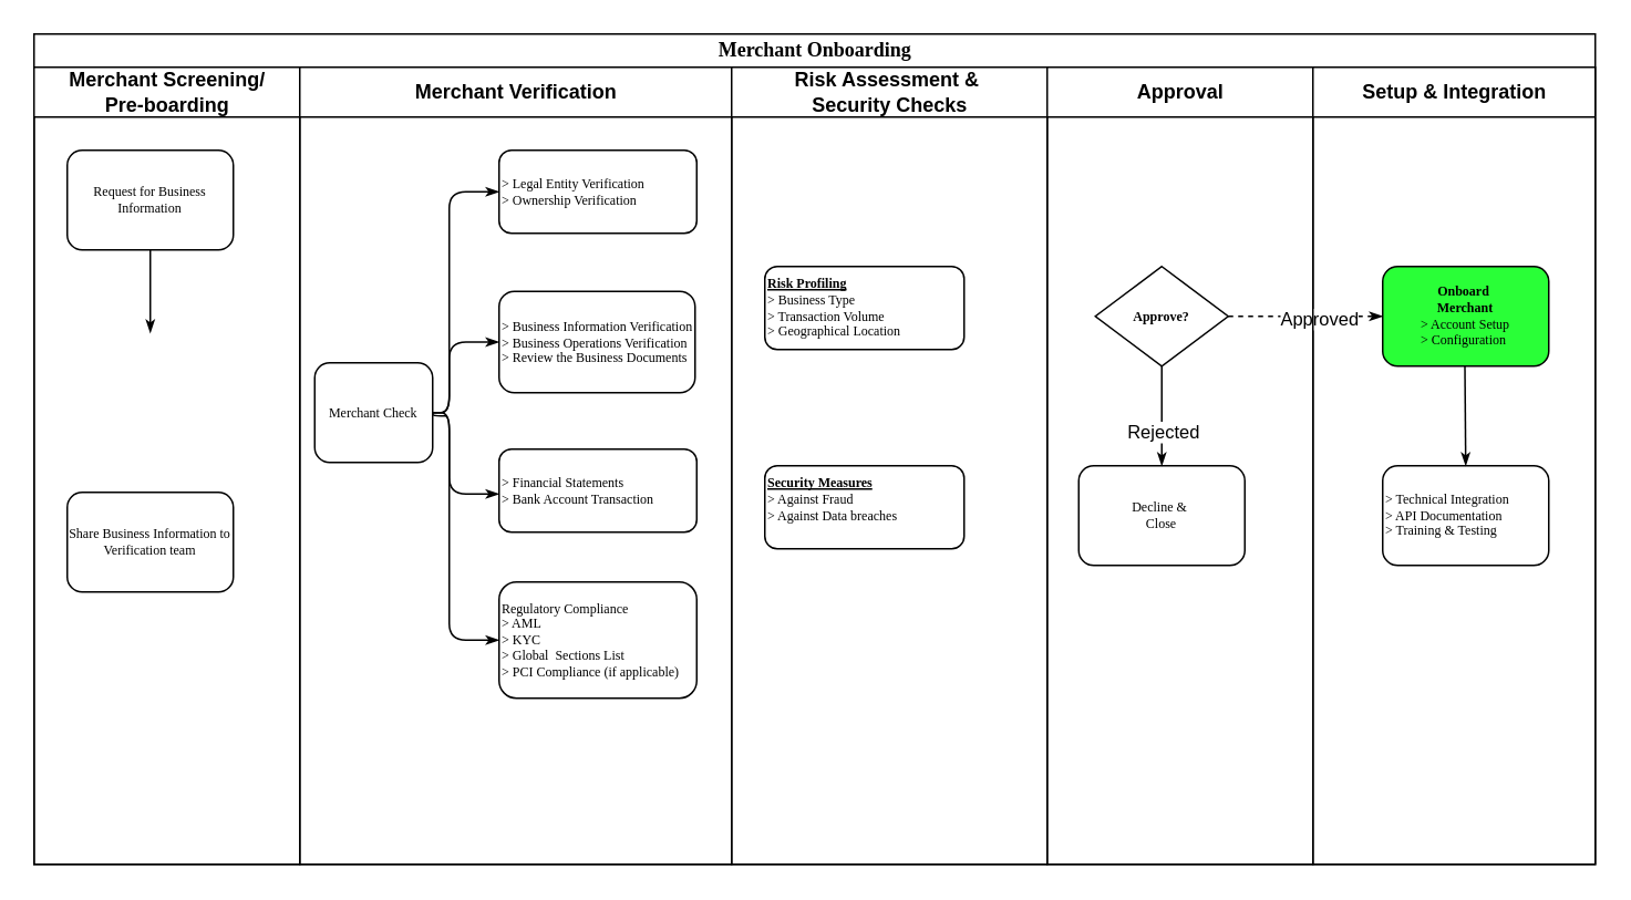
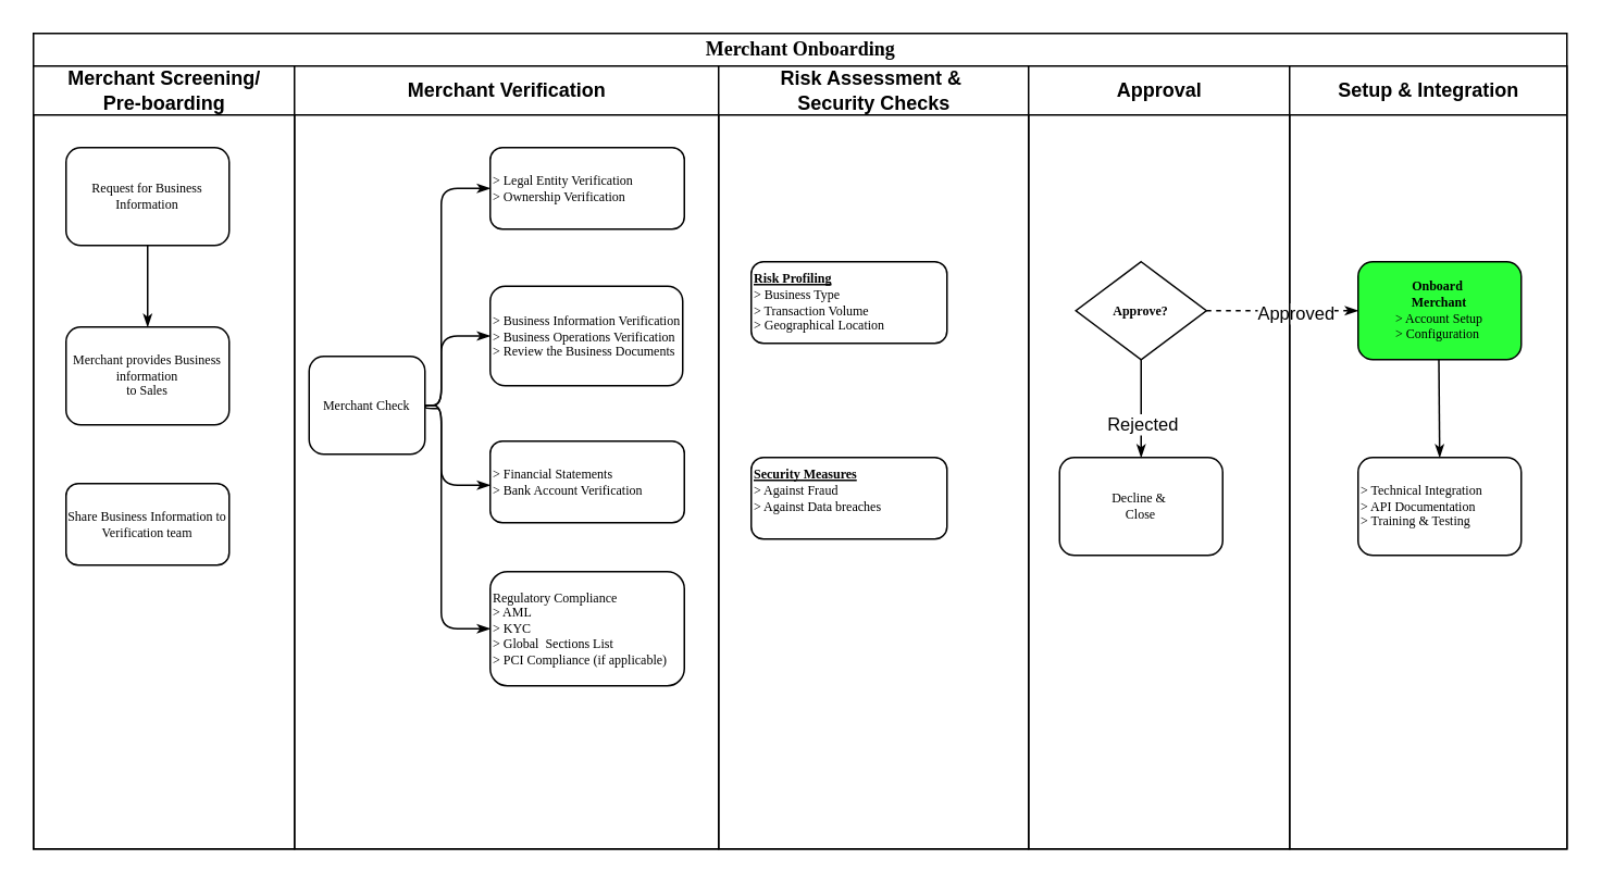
  <mxCell id="0" />
  <mxCell id="1" parent="0" />
  <mxCell id="2" value="&lt;font style=&quot;font-size: 12px;&quot;&gt;Merchant Onboarding&lt;/font&gt;" style="swimlane;html=1;childLayout=stackLayout;startSize=20;rounded=0;shadow=0;labelBackgroundColor=none;strokeWidth=1;fontFamily=Verdana;fontSize=8;align=center;" parent="1" vertex="1"><mxGeometry x="20" y="20" width="940" height="500" as="geometry"><mxRectangle x="70" y="40" width="60" height="20" as="alternateBounds" /></mxGeometry></mxCell>
  <mxCell id="3" value="Merchant Screening/&lt;div&gt;Pre-boarding&lt;/div&gt;" style="swimlane;html=1;startSize=30;" parent="2" vertex="1"><mxGeometry y="20" width="160" height="480" as="geometry"><mxRectangle y="20" width="50" height="730" as="alternateBounds" /></mxGeometry></mxCell>
- <mxCell id="5" value="Share Business Information to Verification team" style="rounded=1;whiteSpace=wrap;html=1;shadow=0;labelBackgroundColor=none;strokeWidth=1;fontFamily=Verdana;fontSize=8;align=center;" parent="3" vertex="1"><mxGeometry x="20" y="256" width="100" height="60" as="geometry" /></mxCell>
+ <mxCell id="4" value="&lt;div&gt;&lt;span style=&quot;background-color: initial;&quot;&gt;Merchant provides Business information&lt;/span&gt;&lt;/div&gt;&lt;div&gt;&lt;span style=&quot;background-color: initial;&quot;&gt;to Sales&lt;/span&gt;&lt;/div&gt;" style="rounded=1;whiteSpace=wrap;html=1;shadow=0;labelBackgroundColor=none;strokeWidth=1;fontFamily=Verdana;fontSize=8;align=center;" parent="3" vertex="1"><mxGeometry x="20" y="160" width="100" height="60" as="geometry" /></mxCell>
+ <mxCell id="5" value="Share Business Information to Verification team" style="rounded=1;whiteSpace=wrap;html=1;shadow=0;labelBackgroundColor=none;strokeWidth=1;fontFamily=Verdana;fontSize=8;align=center;" parent="3" vertex="1"><mxGeometry x="20" y="256" width="100" height="50" as="geometry" /></mxCell>
  <mxCell id="6" value="Request for Business Information&lt;div&gt;&lt;/div&gt;" style="rounded=1;whiteSpace=wrap;html=1;shadow=0;labelBackgroundColor=none;strokeWidth=1;fontFamily=Verdana;fontSize=8;align=center;" vertex="1" parent="3"><mxGeometry x="20" y="50" width="100" height="60" as="geometry" /></mxCell>
  <mxCell id="7" style="edgeStyle=orthogonalEdgeStyle;rounded=1;html=1;labelBackgroundColor=none;startArrow=none;startFill=0;startSize=5;endArrow=classicThin;endFill=1;endSize=5;jettySize=auto;orthogonalLoop=1;strokeWidth=1;fontFamily=Verdana;fontSize=8;exitX=0.5;exitY=1;exitDx=0;exitDy=0;" parent="3" source="6" edge="1"><mxGeometry relative="1" as="geometry"><Array as="points"><mxPoint x="70" y="130" /><mxPoint x="70" y="130" /></Array><mxPoint x="70" y="160" as="targetPoint" /></mxGeometry></mxCell>
  <mxCell id="8" value="Merchant Verification" style="swimlane;html=1;startSize=30;" parent="2" vertex="1"><mxGeometry x="160" y="20" width="260" height="480" as="geometry" /></mxCell>
  <mxCell id="9" value="Merchant Check" style="rounded=1;whiteSpace=wrap;html=1;shadow=0;labelBackgroundColor=none;strokeWidth=1;fontFamily=Verdana;fontSize=8;align=center;" parent="8" vertex="1"><mxGeometry x="9" y="178" width="71" height="60" as="geometry" /></mxCell>
  <mxCell id="10" value="&amp;gt; Legal Entity Verification&amp;nbsp;&lt;div&gt;&amp;gt; Ownership Verification&lt;/div&gt;" style="rounded=1;whiteSpace=wrap;html=1;shadow=0;labelBackgroundColor=none;strokeWidth=1;fontFamily=Verdana;fontSize=8;align=left;" vertex="1" parent="8"><mxGeometry x="120" y="50" width="119" height="50" as="geometry" /></mxCell>
- <mxCell id="11" value="&amp;gt; Financial Statements&lt;div&gt;&amp;gt; Bank Account Transaction&lt;/div&gt;" style="rounded=1;whiteSpace=wrap;html=1;shadow=0;labelBackgroundColor=none;strokeWidth=1;fontFamily=Verdana;fontSize=8;align=left;" vertex="1" parent="8"><mxGeometry x="120" y="230" width="119" height="50" as="geometry" /></mxCell>
+ <mxCell id="11" value="&amp;gt; Financial Statements&lt;div&gt;&amp;gt; Bank Account Verification&lt;/div&gt;" style="rounded=1;whiteSpace=wrap;html=1;shadow=0;labelBackgroundColor=none;strokeWidth=1;fontFamily=Verdana;fontSize=8;align=left;" vertex="1" parent="8"><mxGeometry x="120" y="230" width="119" height="50" as="geometry" /></mxCell>
  <mxCell id="12" value="&amp;gt; Business Information Verification&lt;div&gt;&amp;gt; Business Operations Verification&lt;/div&gt;&lt;div&gt;&amp;gt; Review the Business Documents&lt;/div&gt;" style="rounded=1;whiteSpace=wrap;html=1;shadow=0;labelBackgroundColor=none;strokeWidth=1;fontFamily=Verdana;fontSize=8;align=left;" vertex="1" parent="8"><mxGeometry x="120" y="135" width="118" height="61" as="geometry" /></mxCell>
  <mxCell id="13" value="&lt;div&gt;Regulatory Compliance&lt;/div&gt;&amp;gt; AML&lt;div&gt;&amp;gt; KYC&lt;/div&gt;&lt;div&gt;&amp;gt; Global&amp;nbsp; Sections List&lt;/div&gt;&lt;div&gt;&amp;gt; PCI Compliance (if applicable)&lt;/div&gt;" style="rounded=1;whiteSpace=wrap;html=1;shadow=0;labelBackgroundColor=none;strokeWidth=1;fontFamily=Verdana;fontSize=8;align=left;" vertex="1" parent="8"><mxGeometry x="120" y="310" width="119" height="70" as="geometry" /></mxCell>
  <mxCell id="14" style="edgeStyle=orthogonalEdgeStyle;rounded=1;html=1;labelBackgroundColor=none;startArrow=none;startFill=0;startSize=5;endArrow=classicThin;endFill=1;endSize=5;jettySize=auto;orthogonalLoop=1;strokeWidth=1;fontFamily=Verdana;fontSize=8;exitX=1;exitY=0.5;exitDx=0;exitDy=0;entryX=0;entryY=0.5;entryDx=0;entryDy=0;" edge="1" parent="8" source="9" target="12"><mxGeometry relative="1" as="geometry"><Array as="points"><mxPoint x="90" y="208" /><mxPoint x="90" y="166" /></Array><mxPoint x="90" y="110" as="sourcePoint" /><mxPoint x="90" y="160" as="targetPoint" /></mxGeometry></mxCell>
  <mxCell id="15" style="edgeStyle=orthogonalEdgeStyle;rounded=1;html=1;labelBackgroundColor=none;startArrow=none;startFill=0;startSize=5;endArrow=classicThin;endFill=1;endSize=5;jettySize=auto;orthogonalLoop=1;strokeWidth=1;fontFamily=Verdana;fontSize=8;exitX=1;exitY=0.5;exitDx=0;exitDy=0;entryX=0;entryY=0.5;entryDx=0;entryDy=0;" edge="1" parent="8" source="9" target="10"><mxGeometry relative="1" as="geometry"><Array as="points"><mxPoint x="90" y="208" /><mxPoint x="90" y="75" /></Array><mxPoint x="90" y="218" as="sourcePoint" /><mxPoint x="130" y="176" as="targetPoint" /></mxGeometry></mxCell>
  <mxCell id="16" style="edgeStyle=orthogonalEdgeStyle;rounded=1;html=1;labelBackgroundColor=none;startArrow=none;startFill=0;startSize=5;endArrow=classicThin;endFill=1;endSize=5;jettySize=auto;orthogonalLoop=1;strokeWidth=1;fontFamily=Verdana;fontSize=8;exitX=1;exitY=0.5;exitDx=0;exitDy=0;entryX=0;entryY=0.5;entryDx=0;entryDy=0;" edge="1" parent="8" source="9" target="13"><mxGeometry relative="1" as="geometry"><Array as="points"><mxPoint x="90" y="208" /><mxPoint x="90" y="345" /></Array><mxPoint x="60" y="290" as="sourcePoint" /><mxPoint x="100" y="337" as="targetPoint" /></mxGeometry></mxCell>
  <mxCell id="17" style="edgeStyle=orthogonalEdgeStyle;rounded=1;html=1;labelBackgroundColor=none;startArrow=none;startFill=0;startSize=5;endArrow=classicThin;endFill=1;endSize=5;jettySize=auto;orthogonalLoop=1;strokeWidth=1;fontFamily=Verdana;fontSize=8;exitX=1;exitY=0.5;exitDx=0;exitDy=0;" edge="1" parent="8" source="9"><mxGeometry relative="1" as="geometry"><Array as="points"><mxPoint x="80" y="210" /><mxPoint x="90" y="210" /><mxPoint x="90" y="257" /></Array><mxPoint x="100" y="210" as="sourcePoint" /><mxPoint x="120" y="257" as="targetPoint" /></mxGeometry></mxCell>
  <mxCell id="18" value="Risk Assessment &amp;amp;&amp;nbsp;&lt;div&gt;Security Checks&lt;/div&gt;" style="swimlane;html=1;startSize=30;" parent="2" vertex="1"><mxGeometry x="420" y="20" width="190" height="480" as="geometry" /></mxCell>
  <mxCell id="19" value="&lt;div&gt;&lt;b&gt;&lt;u&gt;Risk Profiling&lt;/u&gt;&lt;/b&gt;&lt;/div&gt;&amp;gt; Business Type&lt;div&gt;&lt;span style=&quot;background-color: initial;&quot;&gt;&amp;gt; Transaction Volume&lt;/span&gt;&lt;br&gt;&lt;/div&gt;&lt;div&gt;&amp;gt; Geographical Location&lt;/div&gt;" style="rounded=1;whiteSpace=wrap;html=1;shadow=0;labelBackgroundColor=none;strokeWidth=1;fontFamily=Verdana;fontSize=8;align=left;" vertex="1" parent="18"><mxGeometry x="20" y="120" width="120" height="50" as="geometry" /></mxCell>
  <mxCell id="20" value="&lt;div&gt;&lt;b&gt;&lt;u&gt;Security Measures&lt;/u&gt;&lt;/b&gt;&lt;/div&gt;&amp;gt; Against Fraud&lt;div&gt;&lt;span style=&quot;background-color: initial;&quot;&gt;&amp;gt; Against Data breaches&lt;/span&gt;&lt;br&gt;&lt;/div&gt;&lt;div&gt;&lt;br&gt;&lt;/div&gt;" style="rounded=1;whiteSpace=wrap;html=1;shadow=0;labelBackgroundColor=none;strokeWidth=1;fontFamily=Verdana;fontSize=8;align=left;" vertex="1" parent="18"><mxGeometry x="20" y="240" width="120" height="50" as="geometry" /></mxCell>
  <mxCell id="21" value="Approval" style="swimlane;html=1;startSize=30;" parent="2" vertex="1"><mxGeometry x="610" y="20" width="160" height="480" as="geometry" /></mxCell>
  <mxCell id="22" value="Decline &amp;amp;&amp;nbsp;&lt;div&gt;Close&lt;/div&gt;" style="rounded=1;whiteSpace=wrap;html=1;shadow=0;labelBackgroundColor=none;strokeWidth=1;fontFamily=Verdana;fontSize=8;align=center;" parent="21" vertex="1"><mxGeometry x="19" y="240" width="100" height="60" as="geometry" /></mxCell>
  <mxCell id="23" value="&lt;b&gt;Approve?&lt;/b&gt;" style="rhombus;whiteSpace=wrap;html=1;rounded=0;shadow=0;labelBackgroundColor=none;strokeWidth=1;fontFamily=Verdana;fontSize=8;align=center;" parent="21" vertex="1"><mxGeometry x="29" y="120" width="80" height="60" as="geometry" /></mxCell>
  <mxCell id="24" style="edgeStyle=orthogonalEdgeStyle;rounded=1;html=1;labelBackgroundColor=none;startArrow=none;startFill=0;startSize=5;endArrow=classicThin;endFill=1;endSize=5;jettySize=auto;orthogonalLoop=1;strokeColor=#000000;strokeWidth=1;fontFamily=Verdana;fontSize=8;fontColor=#000000;exitX=0.5;exitY=1;exitDx=0;exitDy=0;entryX=0.5;entryY=0;entryDx=0;entryDy=0;" parent="21" source="23" target="22" edge="1"><mxGeometry relative="1" as="geometry"><mxPoint x="19" y="200" as="targetPoint" /></mxGeometry></mxCell>
  <mxCell id="25" value="Rejected" style="edgeLabel;html=1;align=center;verticalAlign=middle;resizable=0;points=[];" vertex="1" connectable="0" parent="24"><mxGeometry x="0.3" relative="1" as="geometry"><mxPoint as="offset" /></mxGeometry></mxCell>
  <mxCell id="26" style="edgeStyle=orthogonalEdgeStyle;rounded=1;html=1;labelBackgroundColor=none;startArrow=none;startFill=0;startSize=5;endArrow=classicThin;endFill=1;endSize=5;jettySize=auto;orthogonalLoop=1;strokeWidth=1;fontFamily=Verdana;fontSize=8;exitX=1;exitY=0.5;exitDx=0;exitDy=0;dashed=1;" parent="2" source="23" target="29" edge="1"><mxGeometry relative="1" as="geometry" /></mxCell>
  <mxCell id="27" value="Approved" style="edgeLabel;html=1;align=center;verticalAlign=middle;resizable=0;points=[];" vertex="1" connectable="0" parent="26"><mxGeometry x="0.167" y="-1" relative="1" as="geometry"><mxPoint as="offset" /></mxGeometry></mxCell>
  <mxCell id="28" value="Setup &amp;amp; Integration" style="swimlane;html=1;startSize=30;" parent="2" vertex="1"><mxGeometry x="770" y="20" width="170" height="480" as="geometry"><mxRectangle x="640" y="20" width="40" height="730" as="alternateBounds" /></mxGeometry></mxCell>
  <mxCell id="29" value="&lt;b&gt;Onboard&amp;nbsp;&lt;/b&gt;&lt;div&gt;&lt;b&gt;Merchant&lt;/b&gt;&lt;/div&gt;&lt;div&gt;&amp;gt; Account Setup&lt;/div&gt;&lt;div&gt;&amp;gt; Configuration&amp;nbsp;&lt;/div&gt;" style="rounded=1;whiteSpace=wrap;html=1;shadow=0;labelBackgroundColor=none;strokeWidth=1;fontFamily=Verdana;fontSize=8;align=center;fillColor=#29FF37;" parent="28" vertex="1"><mxGeometry x="42" y="120" width="100" height="60" as="geometry" /></mxCell>
  <mxCell id="30" value="&amp;gt; Technical Integration&lt;div&gt;&amp;gt; API Documentation&lt;/div&gt;&lt;div&gt;&amp;gt; Training &amp;amp; Testing&lt;/div&gt;" style="rounded=1;whiteSpace=wrap;html=1;shadow=0;labelBackgroundColor=none;strokeWidth=1;fontFamily=Verdana;fontSize=8;align=left;" vertex="1" parent="28"><mxGeometry x="42" y="240" width="100" height="60" as="geometry" /></mxCell>
  <mxCell id="31" style="edgeStyle=orthogonalEdgeStyle;rounded=1;html=1;labelBackgroundColor=none;startArrow=none;startFill=0;startSize=5;endArrow=classicThin;endFill=1;endSize=5;jettySize=auto;orthogonalLoop=1;strokeColor=#000000;strokeWidth=1;fontFamily=Verdana;fontSize=8;fontColor=#000000;exitX=0.5;exitY=1;exitDx=0;exitDy=0;entryX=0.5;entryY=0;entryDx=0;entryDy=0;" edge="1" parent="28" target="30"><mxGeometry relative="1" as="geometry"><mxPoint x="91.5" y="180" as="sourcePoint" /><mxPoint x="92" y="230" as="targetPoint" /></mxGeometry></mxCell>
